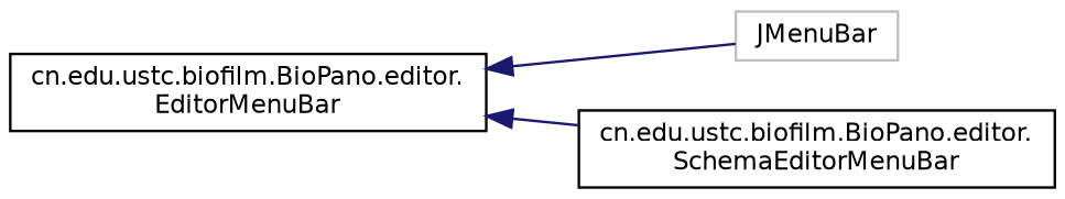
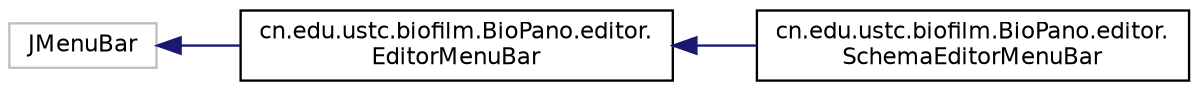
  digraph {
    rankdir=LR
    node [color=black fillcolor=white fontname=Helvetica fontsize=10 shape=record style=filled]
    edge [color=midnightblue dir=back fontname=Helvetica fontsize=10 labelfontname=Helvetica labelfontsize=10 style=solid]
    n1 [color=grey75 height=0.2 label=JMenuBar width=0.4]
    n2 [height=0.2 label="cn.edu.ustc.biofilm.BioPano.editor.\lEditorMenuBar" width=0.4]
    n3 [height=0.2 label="cn.edu.ustc.biofilm.BioPano.editor.\lSchemaEditorMenuBar" width=0.4]
-   n2 -> n1
+   n1 -> n2
    n2 -> n3
  }
